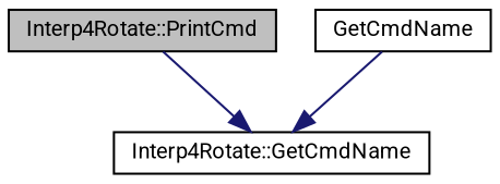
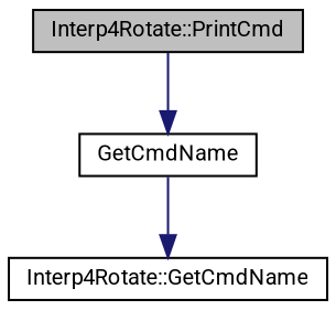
  digraph {
    fontname=Roboto
    rankdir=TB
    node [color=black fillcolor=white fontname=Roboto fontsize=10 shape=record style=filled]
    edge [color=midnightblue fontname=Roboto fontsize=10 labelfontname=FreeSans labelfontsize=10 style=solid]
    n1 [fillcolor=grey75 fontcolor=black height=0.2 label="Interp4Rotate::PrintCmd" width=0.4]
    n2 [height=0.2 label="Interp4Rotate::GetCmdName" width=0.4]
    n3 [height=0.2 label=GetCmdName width=0.4]
-   n1 -> n2
+   n1 -> n3
    n3 -> n2
  }
